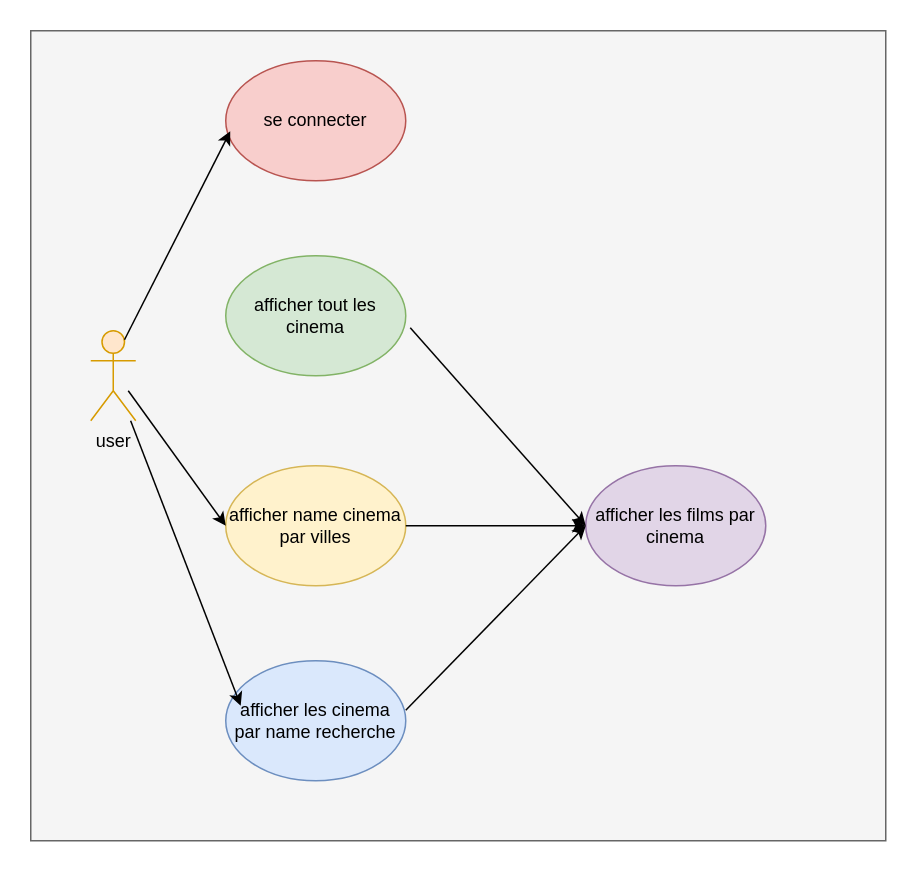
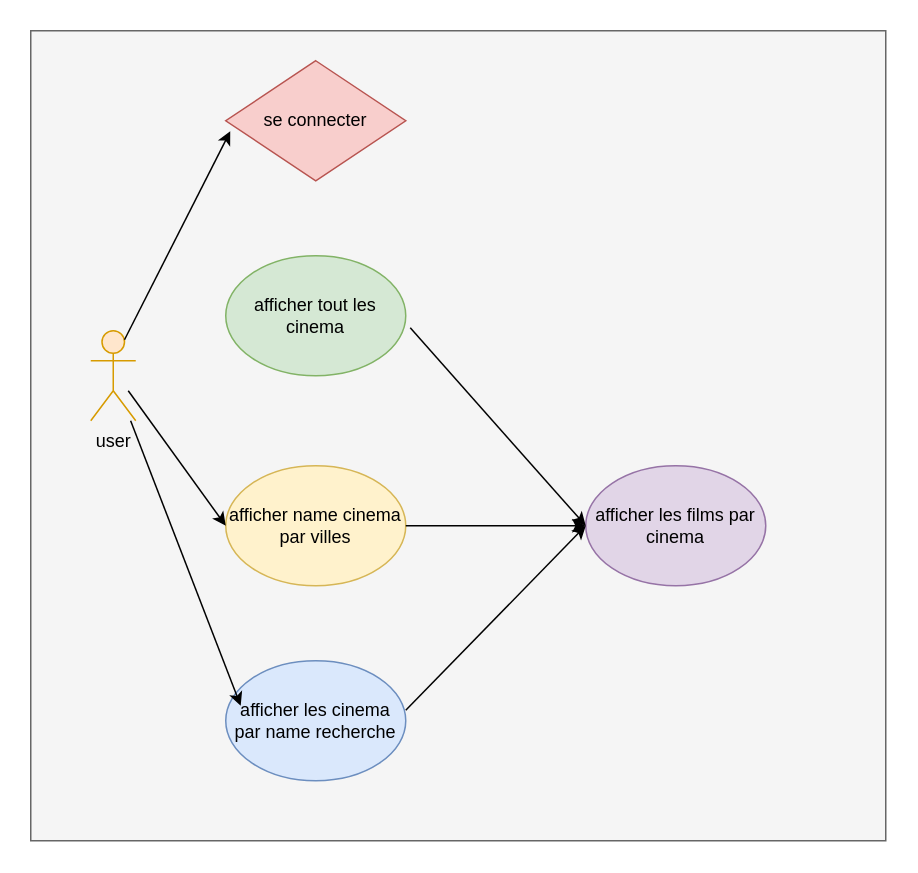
  <mxCell id="0" />
  <mxCell id="1" parent="0" />
  <mxCell id="2" value="" style="rounded=0;whiteSpace=wrap;html=1;fillColor=#f5f5f5;fontColor=#333333;strokeColor=#666666;" vertex="1" parent="1"><mxGeometry x="20" y="20" width="570" height="540" as="geometry" /></mxCell>
  <mxCell id="3" value="user" style="shape=umlActor;verticalLabelPosition=bottom;verticalAlign=top;html=1;outlineConnect=0;fillColor=#ffe6cc;strokeColor=#d79b00;" vertex="1" parent="1"><mxGeometry x="60" y="220" width="30" height="60" as="geometry" /></mxCell>
- <mxCell id="4" value="se connecter" style="ellipse;whiteSpace=wrap;html=1;fillColor=#f8cecc;strokeColor=#b85450;" vertex="1" parent="1"><mxGeometry x="150" y="40" width="120" height="80" as="geometry" /></mxCell>
+ <mxCell id="4" value="se connecter" style="rhombus;whiteSpace=wrap;html=1;fillColor=#f8cecc;strokeColor=#b85450;" vertex="1" parent="1"><mxGeometry x="150" y="40" width="120" height="80" as="geometry" /></mxCell>
  <mxCell id="5" value="afficher tout les cinema" style="ellipse;whiteSpace=wrap;html=1;fillColor=#d5e8d4;strokeColor=#82b366;" vertex="1" parent="1"><mxGeometry x="150" y="170" width="120" height="80" as="geometry" /></mxCell>
  <mxCell id="6" value="afficher name cinema par villes" style="ellipse;whiteSpace=wrap;html=1;fillColor=#fff2cc;strokeColor=#d6b656;" vertex="1" parent="1"><mxGeometry x="150" y="310" width="120" height="80" as="geometry" /></mxCell>
  <mxCell id="7" value="afficher les films par cinema" style="ellipse;whiteSpace=wrap;html=1;fillColor=#e1d5e7;strokeColor=#9673a6;" vertex="1" parent="1"><mxGeometry x="390" y="310" width="120" height="80" as="geometry" /></mxCell>
  <mxCell id="8" value="afficher les cinema par name recherche" style="ellipse;whiteSpace=wrap;html=1;fillColor=#dae8fc;strokeColor=#6c8ebf;" vertex="1" parent="1"><mxGeometry x="150" y="440" width="120" height="80" as="geometry" /></mxCell>
  <mxCell id="9" value="" style="endArrow=classic;html=1;rounded=0;entryX=0.025;entryY=0.588;entryDx=0;entryDy=0;exitX=0.75;exitY=0.1;exitDx=0;exitDy=0;exitPerimeter=0;entryPerimeter=0;" edge="1" parent="1" source="3" target="4"><mxGeometry width="50" height="50" relative="1" as="geometry"><mxPoint x="85" y="260" as="sourcePoint" /><mxPoint x="160" y="220" as="targetPoint" /></mxGeometry></mxCell>
  <mxCell id="10" value="" style="endArrow=classic;html=1;rounded=0;entryX=0;entryY=0.5;entryDx=0;entryDy=0;exitX=0.5;exitY=0.5;exitDx=0;exitDy=0;exitPerimeter=0;" edge="1" parent="1" target="6"><mxGeometry width="50" height="50" relative="1" as="geometry"><mxPoint x="85" y="260" as="sourcePoint" /><mxPoint x="160" y="220" as="targetPoint" /></mxGeometry></mxCell>
  <mxCell id="11" value="" style="endArrow=classic;html=1;rounded=0;entryX=0.083;entryY=0.375;entryDx=0;entryDy=0;entryPerimeter=0;" edge="1" parent="1" source="3" target="8"><mxGeometry width="50" height="50" relative="1" as="geometry"><mxPoint x="80" y="320" as="sourcePoint" /><mxPoint x="145" y="410" as="targetPoint" /></mxGeometry></mxCell>
  <mxCell id="12" value="" style="endArrow=classic;html=1;rounded=0;entryX=0;entryY=0.5;entryDx=0;entryDy=0;exitX=1.025;exitY=0.6;exitDx=0;exitDy=0;exitPerimeter=0;" edge="1" parent="1" source="5" target="7"><mxGeometry width="50" height="50" relative="1" as="geometry"><mxPoint x="85" y="260" as="sourcePoint" /><mxPoint x="160" y="220" as="targetPoint" /></mxGeometry></mxCell>
  <mxCell id="13" value="" style="endArrow=classic;html=1;rounded=0;entryX=0;entryY=0.5;entryDx=0;entryDy=0;exitX=1;exitY=0.5;exitDx=0;exitDy=0;" edge="1" parent="1" source="6" target="7"><mxGeometry width="50" height="50" relative="1" as="geometry"><mxPoint x="283" y="228" as="sourcePoint" /><mxPoint x="400" y="360" as="targetPoint" /></mxGeometry></mxCell>
  <mxCell id="14" value="" style="endArrow=classic;html=1;rounded=0;exitX=1;exitY=0.413;exitDx=0;exitDy=0;exitPerimeter=0;" edge="1" parent="1" source="8"><mxGeometry width="50" height="50" relative="1" as="geometry"><mxPoint x="280" y="360" as="sourcePoint" /><mxPoint x="390" y="350" as="targetPoint" /></mxGeometry></mxCell>
